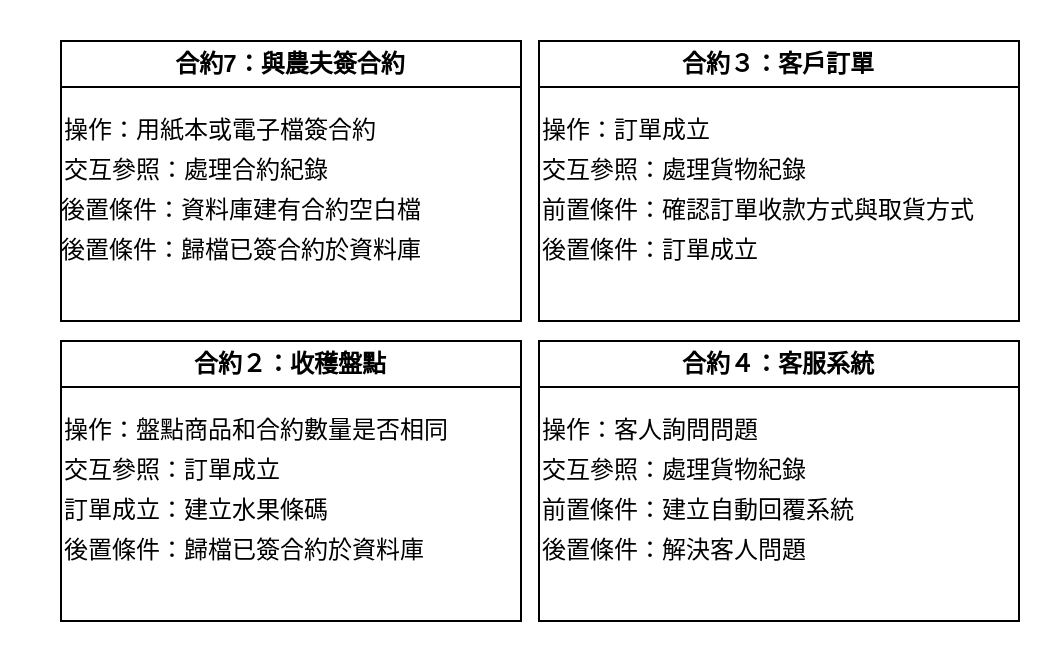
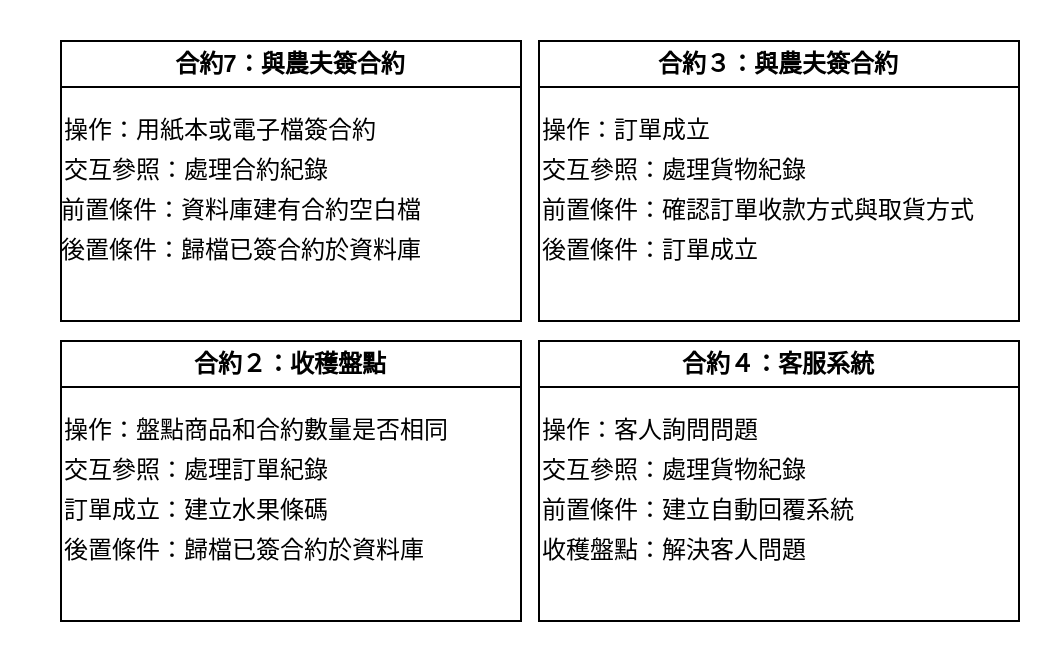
  <mxCell id="0" />
  <mxCell id="1" parent="0" />
  <mxCell id="2" value="合約7：與農夫簽合約" style="swimlane;whiteSpace=wrap;html=1;" vertex="1" parent="1"><mxGeometry x="30" y="20" width="230" height="140" as="geometry" /></mxCell>
  <mxCell id="3" value="操作：用紙本或電子檔簽合約" style="text;html=1;align=left;verticalAlign=middle;resizable=0;points=[];autosize=1;strokeColor=none;fillColor=none;" vertex="1" parent="2"><mxGeometry y="30" width="180" height="30" as="geometry" /></mxCell>
  <mxCell id="4" value="交互參照：處理合約紀錄" style="text;html=1;align=left;verticalAlign=middle;resizable=0;points=[];autosize=1;strokeColor=none;fillColor=none;" vertex="1" parent="2"><mxGeometry y="50" width="160" height="30" as="geometry" /></mxCell>
- <mxCell id="5" value="後置條件：資料庫建有合約空白檔" style="text;html=1;align=center;verticalAlign=middle;resizable=0;points=[];autosize=1;strokeColor=none;fillColor=none;" vertex="1" parent="2"><mxGeometry x="-10" y="70" width="200" height="30" as="geometry" /></mxCell>
+ <mxCell id="5" value="前置條件：資料庫建有合約空白檔" style="text;html=1;align=center;verticalAlign=middle;resizable=0;points=[];autosize=1;strokeColor=none;fillColor=none;" vertex="1" parent="2"><mxGeometry x="-10" y="70" width="200" height="30" as="geometry" /></mxCell>
  <mxCell id="6" value="後置條件：歸檔已簽合約於資料庫" style="text;html=1;align=center;verticalAlign=middle;resizable=0;points=[];autosize=1;strokeColor=none;fillColor=none;" vertex="1" parent="2"><mxGeometry x="-10" y="90" width="200" height="30" as="geometry" /></mxCell>
  <mxCell id="7" value="合約２：收穫盤點" style="swimlane;whiteSpace=wrap;html=1;" vertex="1" parent="1"><mxGeometry x="30" y="170" width="230" height="140" as="geometry" /></mxCell>
  <mxCell id="8" value="操作：盤點商品和合約數量是否相同" style="text;html=1;align=left;verticalAlign=middle;resizable=0;points=[];autosize=1;strokeColor=none;fillColor=none;" vertex="1" parent="7"><mxGeometry y="30" width="220" height="30" as="geometry" /></mxCell>
- <mxCell id="9" value="交互參照：訂單成立" style="text;html=1;align=left;verticalAlign=middle;resizable=0;points=[];autosize=1;strokeColor=none;fillColor=none;" vertex="1" parent="7"><mxGeometry y="50" width="160" height="30" as="geometry" /></mxCell>
+ <mxCell id="9" value="交互參照：處理訂單紀錄" style="text;html=1;align=left;verticalAlign=middle;resizable=0;points=[];autosize=1;strokeColor=none;fillColor=none;" vertex="1" parent="7"><mxGeometry y="50" width="160" height="30" as="geometry" /></mxCell>
  <mxCell id="10" value="訂單成立：建立水果條碼" style="text;html=1;align=left;verticalAlign=middle;resizable=0;points=[];autosize=1;strokeColor=none;fillColor=none;" vertex="1" parent="7"><mxGeometry y="70" width="160" height="30" as="geometry" /></mxCell>
  <mxCell id="11" value="後置條件：歸檔已簽合約於資料庫" style="text;html=1;align=left;verticalAlign=middle;resizable=0;points=[];autosize=1;strokeColor=none;fillColor=none;" vertex="1" parent="7"><mxGeometry y="90" width="200" height="30" as="geometry" /></mxCell>
- <mxCell id="12" value="合約３：客戶訂單" style="swimlane;whiteSpace=wrap;html=1;" vertex="1" parent="1"><mxGeometry x="269" y="20" width="240" height="140" as="geometry" /></mxCell>
+ <mxCell id="12" value="合約３：與農夫簽合約" style="swimlane;whiteSpace=wrap;html=1;" vertex="1" parent="1"><mxGeometry x="269" y="20" width="240" height="140" as="geometry" /></mxCell>
  <mxCell id="13" value="操作：訂單成立" style="text;html=1;align=left;verticalAlign=middle;resizable=0;points=[];autosize=1;strokeColor=none;fillColor=none;" vertex="1" parent="12"><mxGeometry y="30" width="110" height="30" as="geometry" /></mxCell>
  <mxCell id="14" value="交互參照：處理貨物紀錄" style="text;html=1;align=left;verticalAlign=middle;resizable=0;points=[];autosize=1;strokeColor=none;fillColor=none;" vertex="1" parent="12"><mxGeometry y="50" width="160" height="30" as="geometry" /></mxCell>
  <mxCell id="15" value="前置條件：確認訂單收款方式與取貨方式" style="text;html=1;align=left;verticalAlign=middle;resizable=0;points=[];autosize=1;strokeColor=none;fillColor=none;" vertex="1" parent="12"><mxGeometry y="70" width="240" height="30" as="geometry" /></mxCell>
  <mxCell id="16" value="後置條件：訂單成立" style="text;html=1;align=left;verticalAlign=middle;resizable=0;points=[];autosize=1;strokeColor=none;fillColor=none;" vertex="1" parent="12"><mxGeometry y="90" width="130" height="30" as="geometry" /></mxCell>
  <mxCell id="17" value="合約４：客服系統" style="swimlane;whiteSpace=wrap;html=1;" vertex="1" parent="1"><mxGeometry x="269" y="170" width="240" height="140" as="geometry" /></mxCell>
  <mxCell id="18" value="操作：客人詢問問題" style="text;html=1;align=left;verticalAlign=middle;resizable=0;points=[];autosize=1;strokeColor=none;fillColor=none;" vertex="1" parent="17"><mxGeometry y="30" width="130" height="30" as="geometry" /></mxCell>
  <mxCell id="19" value="交互參照：處理貨物紀錄" style="text;html=1;align=left;verticalAlign=middle;resizable=0;points=[];autosize=1;strokeColor=none;fillColor=none;" vertex="1" parent="17"><mxGeometry y="50" width="160" height="30" as="geometry" /></mxCell>
  <mxCell id="20" value="前置條件：建立自動回覆系統" style="text;html=1;align=left;verticalAlign=middle;resizable=0;points=[];autosize=1;strokeColor=none;fillColor=none;" vertex="1" parent="17"><mxGeometry y="70" width="180" height="30" as="geometry" /></mxCell>
- <mxCell id="21" value="後置條件：解決客人問題" style="text;html=1;align=left;verticalAlign=middle;resizable=0;points=[];autosize=1;strokeColor=none;fillColor=none;" vertex="1" parent="17"><mxGeometry y="90" width="160" height="30" as="geometry" /></mxCell>
+ <mxCell id="21" value="收穫盤點：解決客人問題" style="text;html=1;align=left;verticalAlign=middle;resizable=0;points=[];autosize=1;strokeColor=none;fillColor=none;" vertex="1" parent="17"><mxGeometry y="90" width="160" height="30" as="geometry" /></mxCell>
